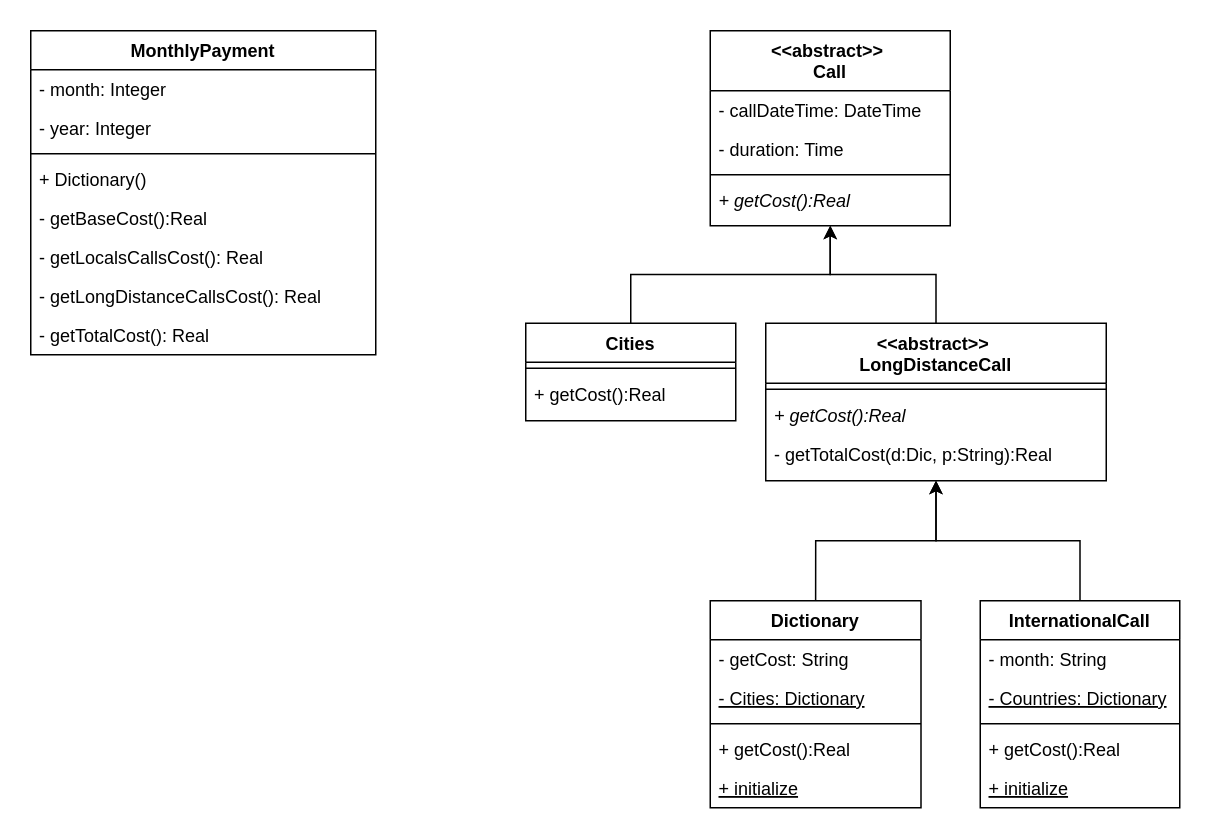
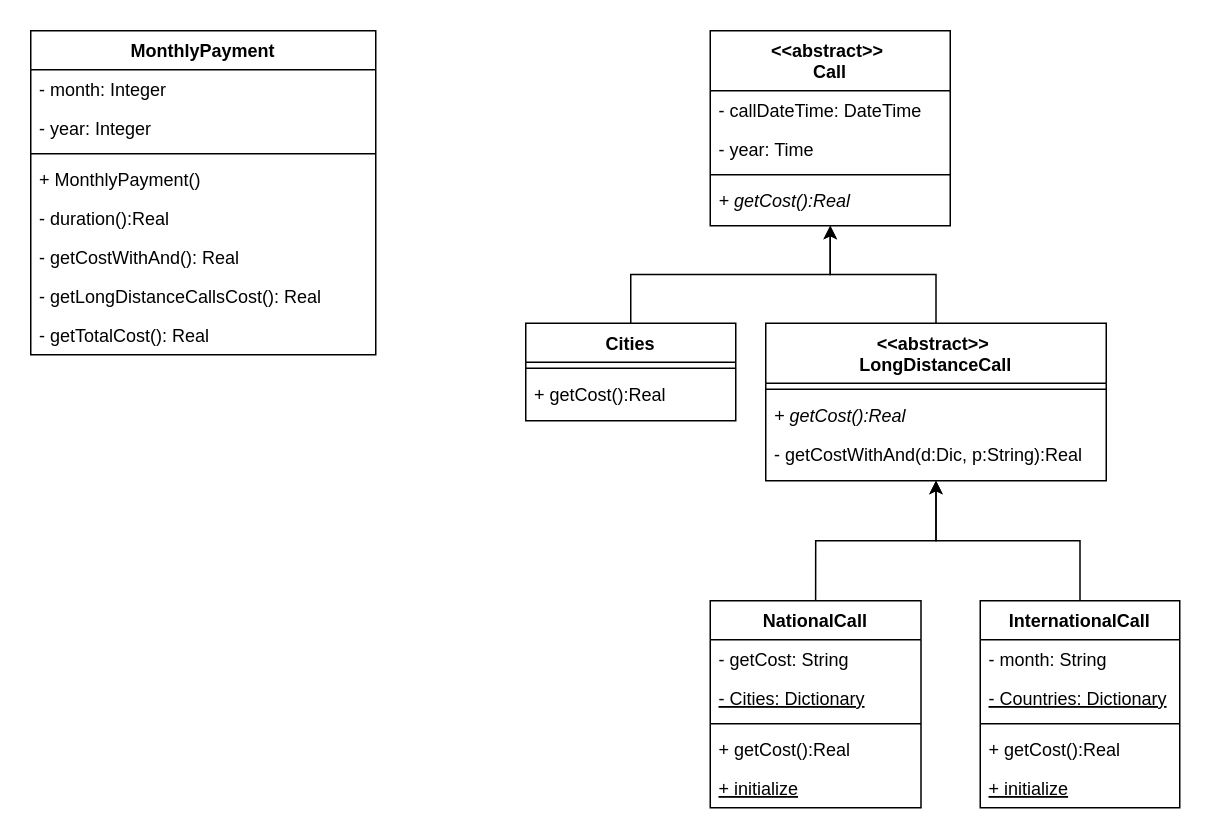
  <mxCell id="0" />
  <mxCell id="1" parent="0" />
  <mxCell id="2" value="MonthlyPayment" style="swimlane;fontStyle=1;align=center;verticalAlign=top;childLayout=stackLayout;horizontal=1;startSize=26;horizontalStack=0;resizeParent=1;resizeLast=0;collapsible=1;marginBottom=0;rounded=0;shadow=0;strokeWidth=1;" parent="1" vertex="1"><mxGeometry x="20" y="20" width="230" height="216" as="geometry"><mxRectangle x="130" y="380" width="160" height="26" as="alternateBounds" /></mxGeometry></mxCell>
  <mxCell id="3" value="- month: Integer" style="text;align=left;verticalAlign=top;spacingLeft=4;spacingRight=4;overflow=hidden;rotatable=0;points=[[0,0.5],[1,0.5]];portConstraint=eastwest;fontStyle=0" parent="2" vertex="1"><mxGeometry y="26" width="230" height="26" as="geometry" /></mxCell>
  <mxCell id="4" value="- year: Integer" style="text;align=left;verticalAlign=top;spacingLeft=4;spacingRight=4;overflow=hidden;rotatable=0;points=[[0,0.5],[1,0.5]];portConstraint=eastwest;fontStyle=0" parent="2" vertex="1"><mxGeometry y="52" width="230" height="26" as="geometry" /></mxCell>
  <mxCell id="5" value="" style="line;html=1;strokeWidth=1;align=left;verticalAlign=middle;spacingTop=-1;spacingLeft=3;spacingRight=3;rotatable=0;labelPosition=right;points=[];portConstraint=eastwest;" parent="2" vertex="1"><mxGeometry y="78" width="230" height="8" as="geometry" /></mxCell>
- <mxCell id="6" value="+ Dictionary()" style="text;align=left;verticalAlign=top;spacingLeft=4;spacingRight=4;overflow=hidden;rotatable=0;points=[[0,0.5],[1,0.5]];portConstraint=eastwest;fontStyle=0" parent="2" vertex="1"><mxGeometry y="86" width="230" height="26" as="geometry" /></mxCell>
- <mxCell id="7" value="- getBaseCost():Real" style="text;align=left;verticalAlign=top;spacingLeft=4;spacingRight=4;overflow=hidden;rotatable=0;points=[[0,0.5],[1,0.5]];portConstraint=eastwest;fontStyle=0" parent="2" vertex="1"><mxGeometry y="112" width="230" height="26" as="geometry" /></mxCell>
- <mxCell id="8" value="- getLocalsCallsCost(): Real" style="text;align=left;verticalAlign=top;spacingLeft=4;spacingRight=4;overflow=hidden;rotatable=0;points=[[0,0.5],[1,0.5]];portConstraint=eastwest;" parent="2" vertex="1"><mxGeometry y="138" width="230" height="26" as="geometry" /></mxCell>
+ <mxCell id="6" value="+ MonthlyPayment()" style="text;align=left;verticalAlign=top;spacingLeft=4;spacingRight=4;overflow=hidden;rotatable=0;points=[[0,0.5],[1,0.5]];portConstraint=eastwest;fontStyle=0" parent="2" vertex="1"><mxGeometry y="86" width="230" height="26" as="geometry" /></mxCell>
+ <mxCell id="7" value="- duration():Real" style="text;align=left;verticalAlign=top;spacingLeft=4;spacingRight=4;overflow=hidden;rotatable=0;points=[[0,0.5],[1,0.5]];portConstraint=eastwest;fontStyle=0" parent="2" vertex="1"><mxGeometry y="112" width="230" height="26" as="geometry" /></mxCell>
+ <mxCell id="8" value="- getCostWithAnd(): Real" style="text;align=left;verticalAlign=top;spacingLeft=4;spacingRight=4;overflow=hidden;rotatable=0;points=[[0,0.5],[1,0.5]];portConstraint=eastwest;" parent="2" vertex="1"><mxGeometry y="138" width="230" height="26" as="geometry" /></mxCell>
  <mxCell id="9" value="- getLongDistanceCallsCost(): Real" style="text;align=left;verticalAlign=top;spacingLeft=4;spacingRight=4;overflow=hidden;rotatable=0;points=[[0,0.5],[1,0.5]];portConstraint=eastwest;" parent="2" vertex="1"><mxGeometry y="164" width="230" height="26" as="geometry" /></mxCell>
  <mxCell id="10" value="- getTotalCost(): Real" style="text;align=left;verticalAlign=top;spacingLeft=4;spacingRight=4;overflow=hidden;rotatable=0;points=[[0,0.5],[1,0.5]];portConstraint=eastwest;" parent="2" vertex="1"><mxGeometry y="190" width="230" height="26" as="geometry" /></mxCell>
  <mxCell id="11" style="edgeStyle=orthogonalEdgeStyle;rounded=0;orthogonalLoop=1;jettySize=auto;html=1;exitX=0.5;exitY=0;exitDx=0;exitDy=0;entryX=0.5;entryY=1;entryDx=0;entryDy=0;" parent="1" source="12" target="29" edge="1"><mxGeometry relative="1" as="geometry" /></mxCell>
  <mxCell id="12" value="Cities" style="swimlane;fontStyle=1;align=center;verticalAlign=top;childLayout=stackLayout;horizontal=1;startSize=26;horizontalStack=0;resizeParent=1;resizeLast=0;collapsible=1;marginBottom=0;rounded=0;shadow=0;strokeWidth=1;" parent="1" vertex="1"><mxGeometry x="350" y="215" width="140" height="65" as="geometry"><mxRectangle x="130" y="380" width="160" height="26" as="alternateBounds" /></mxGeometry></mxCell>
  <mxCell id="13" value="" style="line;html=1;strokeWidth=1;align=left;verticalAlign=middle;spacingTop=-1;spacingLeft=3;spacingRight=3;rotatable=0;labelPosition=right;points=[];portConstraint=eastwest;" parent="12" vertex="1"><mxGeometry y="26" width="140" height="8" as="geometry" /></mxCell>
  <mxCell id="14" value="+ getCost():Real" style="text;align=left;verticalAlign=top;spacingLeft=4;spacingRight=4;overflow=hidden;rotatable=0;points=[[0,0.5],[1,0.5]];portConstraint=eastwest;" parent="12" vertex="1"><mxGeometry y="34" width="140" height="26" as="geometry" /></mxCell>
  <mxCell id="15" style="edgeStyle=orthogonalEdgeStyle;rounded=0;orthogonalLoop=1;jettySize=auto;html=1;exitX=0.5;exitY=0;exitDx=0;exitDy=0;entryX=0.5;entryY=1;entryDx=0;entryDy=0;" parent="1" source="16" target="35" edge="1"><mxGeometry relative="1" as="geometry" /></mxCell>
- <mxCell id="16" value="Dictionary" style="swimlane;fontStyle=1;align=center;verticalAlign=top;childLayout=stackLayout;horizontal=1;startSize=26;horizontalStack=0;resizeParent=1;resizeLast=0;collapsible=1;marginBottom=0;rounded=0;shadow=0;strokeWidth=1;" parent="1" vertex="1"><mxGeometry x="473" y="400" width="140.5" height="138" as="geometry"><mxRectangle x="130" y="380" width="160" height="26" as="alternateBounds" /></mxGeometry></mxCell>
+ <mxCell id="16" value="NationalCall" style="swimlane;fontStyle=1;align=center;verticalAlign=top;childLayout=stackLayout;horizontal=1;startSize=26;horizontalStack=0;resizeParent=1;resizeLast=0;collapsible=1;marginBottom=0;rounded=0;shadow=0;strokeWidth=1;" parent="1" vertex="1"><mxGeometry x="473" y="400" width="140.5" height="138" as="geometry"><mxRectangle x="130" y="380" width="160" height="26" as="alternateBounds" /></mxGeometry></mxCell>
  <mxCell id="17" value="- getCost: String" style="text;align=left;verticalAlign=top;spacingLeft=4;spacingRight=4;overflow=hidden;rotatable=0;points=[[0,0.5],[1,0.5]];portConstraint=eastwest;fontStyle=0" parent="16" vertex="1"><mxGeometry y="26" width="140.5" height="26" as="geometry" /></mxCell>
  <mxCell id="18" value="- Cities: Dictionary" style="text;align=left;verticalAlign=top;spacingLeft=4;spacingRight=4;overflow=hidden;rotatable=0;points=[[0,0.5],[1,0.5]];portConstraint=eastwest;fontStyle=4" parent="16" vertex="1"><mxGeometry y="52" width="140.5" height="26" as="geometry" /></mxCell>
  <mxCell id="19" value="" style="line;html=1;strokeWidth=1;align=left;verticalAlign=middle;spacingTop=-1;spacingLeft=3;spacingRight=3;rotatable=0;labelPosition=right;points=[];portConstraint=eastwest;" parent="16" vertex="1"><mxGeometry y="78" width="140.5" height="8" as="geometry" /></mxCell>
  <mxCell id="20" value="+ getCost():Real" style="text;align=left;verticalAlign=top;spacingLeft=4;spacingRight=4;overflow=hidden;rotatable=0;points=[[0,0.5],[1,0.5]];portConstraint=eastwest;" parent="16" vertex="1"><mxGeometry y="86" width="140.5" height="26" as="geometry" /></mxCell>
  <mxCell id="21" value="+ initialize" style="text;align=left;verticalAlign=top;spacingLeft=4;spacingRight=4;overflow=hidden;rotatable=0;points=[[0,0.5],[1,0.5]];portConstraint=eastwest;fontStyle=4" parent="16" vertex="1"><mxGeometry y="112" width="140.5" height="26" as="geometry" /></mxCell>
  <mxCell id="22" style="edgeStyle=orthogonalEdgeStyle;rounded=0;orthogonalLoop=1;jettySize=auto;html=1;exitX=0.5;exitY=0;exitDx=0;exitDy=0;entryX=0.5;entryY=1;entryDx=0;entryDy=0;" parent="1" source="23" target="35" edge="1"><mxGeometry relative="1" as="geometry" /></mxCell>
  <mxCell id="23" value="InternationalCall" style="swimlane;fontStyle=1;align=center;verticalAlign=top;childLayout=stackLayout;horizontal=1;startSize=26;horizontalStack=0;resizeParent=1;resizeLast=0;collapsible=1;marginBottom=0;rounded=0;shadow=0;strokeWidth=1;" parent="1" vertex="1"><mxGeometry x="653" y="400" width="133" height="138" as="geometry"><mxRectangle x="130" y="380" width="160" height="26" as="alternateBounds" /></mxGeometry></mxCell>
  <mxCell id="24" value="- month: String" style="text;align=left;verticalAlign=top;spacingLeft=4;spacingRight=4;overflow=hidden;rotatable=0;points=[[0,0.5],[1,0.5]];portConstraint=eastwest;fontStyle=0" parent="23" vertex="1"><mxGeometry y="26" width="133" height="26" as="geometry" /></mxCell>
  <mxCell id="25" value="- Countries: Dictionary" style="text;align=left;verticalAlign=top;spacingLeft=4;spacingRight=4;overflow=hidden;rotatable=0;points=[[0,0.5],[1,0.5]];portConstraint=eastwest;fontStyle=4" parent="23" vertex="1"><mxGeometry y="52" width="133" height="26" as="geometry" /></mxCell>
  <mxCell id="26" value="" style="line;html=1;strokeWidth=1;align=left;verticalAlign=middle;spacingTop=-1;spacingLeft=3;spacingRight=3;rotatable=0;labelPosition=right;points=[];portConstraint=eastwest;" parent="23" vertex="1"><mxGeometry y="78" width="133" height="8" as="geometry" /></mxCell>
  <mxCell id="27" value="+ getCost():Real" style="text;align=left;verticalAlign=top;spacingLeft=4;spacingRight=4;overflow=hidden;rotatable=0;points=[[0,0.5],[1,0.5]];portConstraint=eastwest;" parent="23" vertex="1"><mxGeometry y="86" width="133" height="26" as="geometry" /></mxCell>
  <mxCell id="28" value="+ initialize" style="text;align=left;verticalAlign=top;spacingLeft=4;spacingRight=4;overflow=hidden;rotatable=0;points=[[0,0.5],[1,0.5]];portConstraint=eastwest;fontStyle=4" parent="23" vertex="1"><mxGeometry y="112" width="133" height="26" as="geometry" /></mxCell>
  <mxCell id="29" value="&lt;&lt;abstract&gt;&gt; &#10;Call" style="swimlane;fontStyle=1;align=center;verticalAlign=top;childLayout=stackLayout;horizontal=1;startSize=40;horizontalStack=0;resizeParent=1;resizeLast=0;collapsible=1;marginBottom=0;rounded=0;shadow=0;strokeWidth=1;" parent="1" vertex="1"><mxGeometry x="473" y="20" width="160" height="130" as="geometry"><mxRectangle x="240" y="590" width="160" height="26" as="alternateBounds" /></mxGeometry></mxCell>
  <mxCell id="30" value="- callDateTime: DateTime" style="text;align=left;verticalAlign=top;spacingLeft=4;spacingRight=4;overflow=hidden;rotatable=0;points=[[0,0.5],[1,0.5]];portConstraint=eastwest;" parent="29" vertex="1"><mxGeometry y="40" width="160" height="26" as="geometry" /></mxCell>
- <mxCell id="31" value="- duration: Time" style="text;align=left;verticalAlign=top;spacingLeft=4;spacingRight=4;overflow=hidden;rotatable=0;points=[[0,0.5],[1,0.5]];portConstraint=eastwest;" parent="29" vertex="1"><mxGeometry y="66" width="160" height="26" as="geometry" /></mxCell>
+ <mxCell id="31" value="- year: Time" style="text;align=left;verticalAlign=top;spacingLeft=4;spacingRight=4;overflow=hidden;rotatable=0;points=[[0,0.5],[1,0.5]];portConstraint=eastwest;" parent="29" vertex="1"><mxGeometry y="66" width="160" height="26" as="geometry" /></mxCell>
  <mxCell id="32" value="" style="line;html=1;strokeWidth=1;align=left;verticalAlign=middle;spacingTop=-1;spacingLeft=3;spacingRight=3;rotatable=0;labelPosition=right;points=[];portConstraint=eastwest;" parent="29" vertex="1"><mxGeometry y="92" width="160" height="8" as="geometry" /></mxCell>
  <mxCell id="33" value="+ getCost():Real" style="text;align=left;verticalAlign=top;spacingLeft=4;spacingRight=4;overflow=hidden;rotatable=0;points=[[0,0.5],[1,0.5]];portConstraint=eastwest;fontStyle=2" parent="29" vertex="1"><mxGeometry y="100" width="160" height="26" as="geometry" /></mxCell>
  <mxCell id="34" style="edgeStyle=orthogonalEdgeStyle;rounded=0;orthogonalLoop=1;jettySize=auto;html=1;entryX=0.5;entryY=1;entryDx=0;entryDy=0;" parent="1" source="35" target="29" edge="1"><mxGeometry relative="1" as="geometry" /></mxCell>
  <mxCell id="35" value="&lt;&lt;abstract&gt;&gt; &#10;LongDistanceCall" style="swimlane;fontStyle=1;align=center;verticalAlign=top;childLayout=stackLayout;horizontal=1;startSize=40;horizontalStack=0;resizeParent=1;resizeLast=0;collapsible=1;marginBottom=0;rounded=0;shadow=0;strokeWidth=1;" parent="1" vertex="1"><mxGeometry x="510" y="215" width="227" height="105" as="geometry"><mxRectangle x="240" y="590" width="160" height="26" as="alternateBounds" /></mxGeometry></mxCell>
  <mxCell id="36" value="" style="line;html=1;strokeWidth=1;align=left;verticalAlign=middle;spacingTop=-1;spacingLeft=3;spacingRight=3;rotatable=0;labelPosition=right;points=[];portConstraint=eastwest;" parent="35" vertex="1"><mxGeometry y="40" width="227" height="8" as="geometry" /></mxCell>
  <mxCell id="37" value="+ getCost():Real" style="text;align=left;verticalAlign=top;spacingLeft=4;spacingRight=4;overflow=hidden;rotatable=0;points=[[0,0.5],[1,0.5]];portConstraint=eastwest;fontStyle=2" parent="35" vertex="1"><mxGeometry y="48" width="227" height="26" as="geometry" /></mxCell>
- <mxCell id="38" value="- getTotalCost(d:Dic, p:String):Real" style="text;align=left;verticalAlign=top;spacingLeft=4;spacingRight=4;overflow=hidden;rotatable=0;points=[[0,0.5],[1,0.5]];portConstraint=eastwest;fontStyle=0" parent="35" vertex="1"><mxGeometry y="74" width="227" height="26" as="geometry" /></mxCell>
+ <mxCell id="38" value="- getCostWithAnd(d:Dic, p:String):Real" style="text;align=left;verticalAlign=top;spacingLeft=4;spacingRight=4;overflow=hidden;rotatable=0;points=[[0,0.5],[1,0.5]];portConstraint=eastwest;fontStyle=0" parent="35" vertex="1"><mxGeometry y="74" width="227" height="26" as="geometry" /></mxCell>
